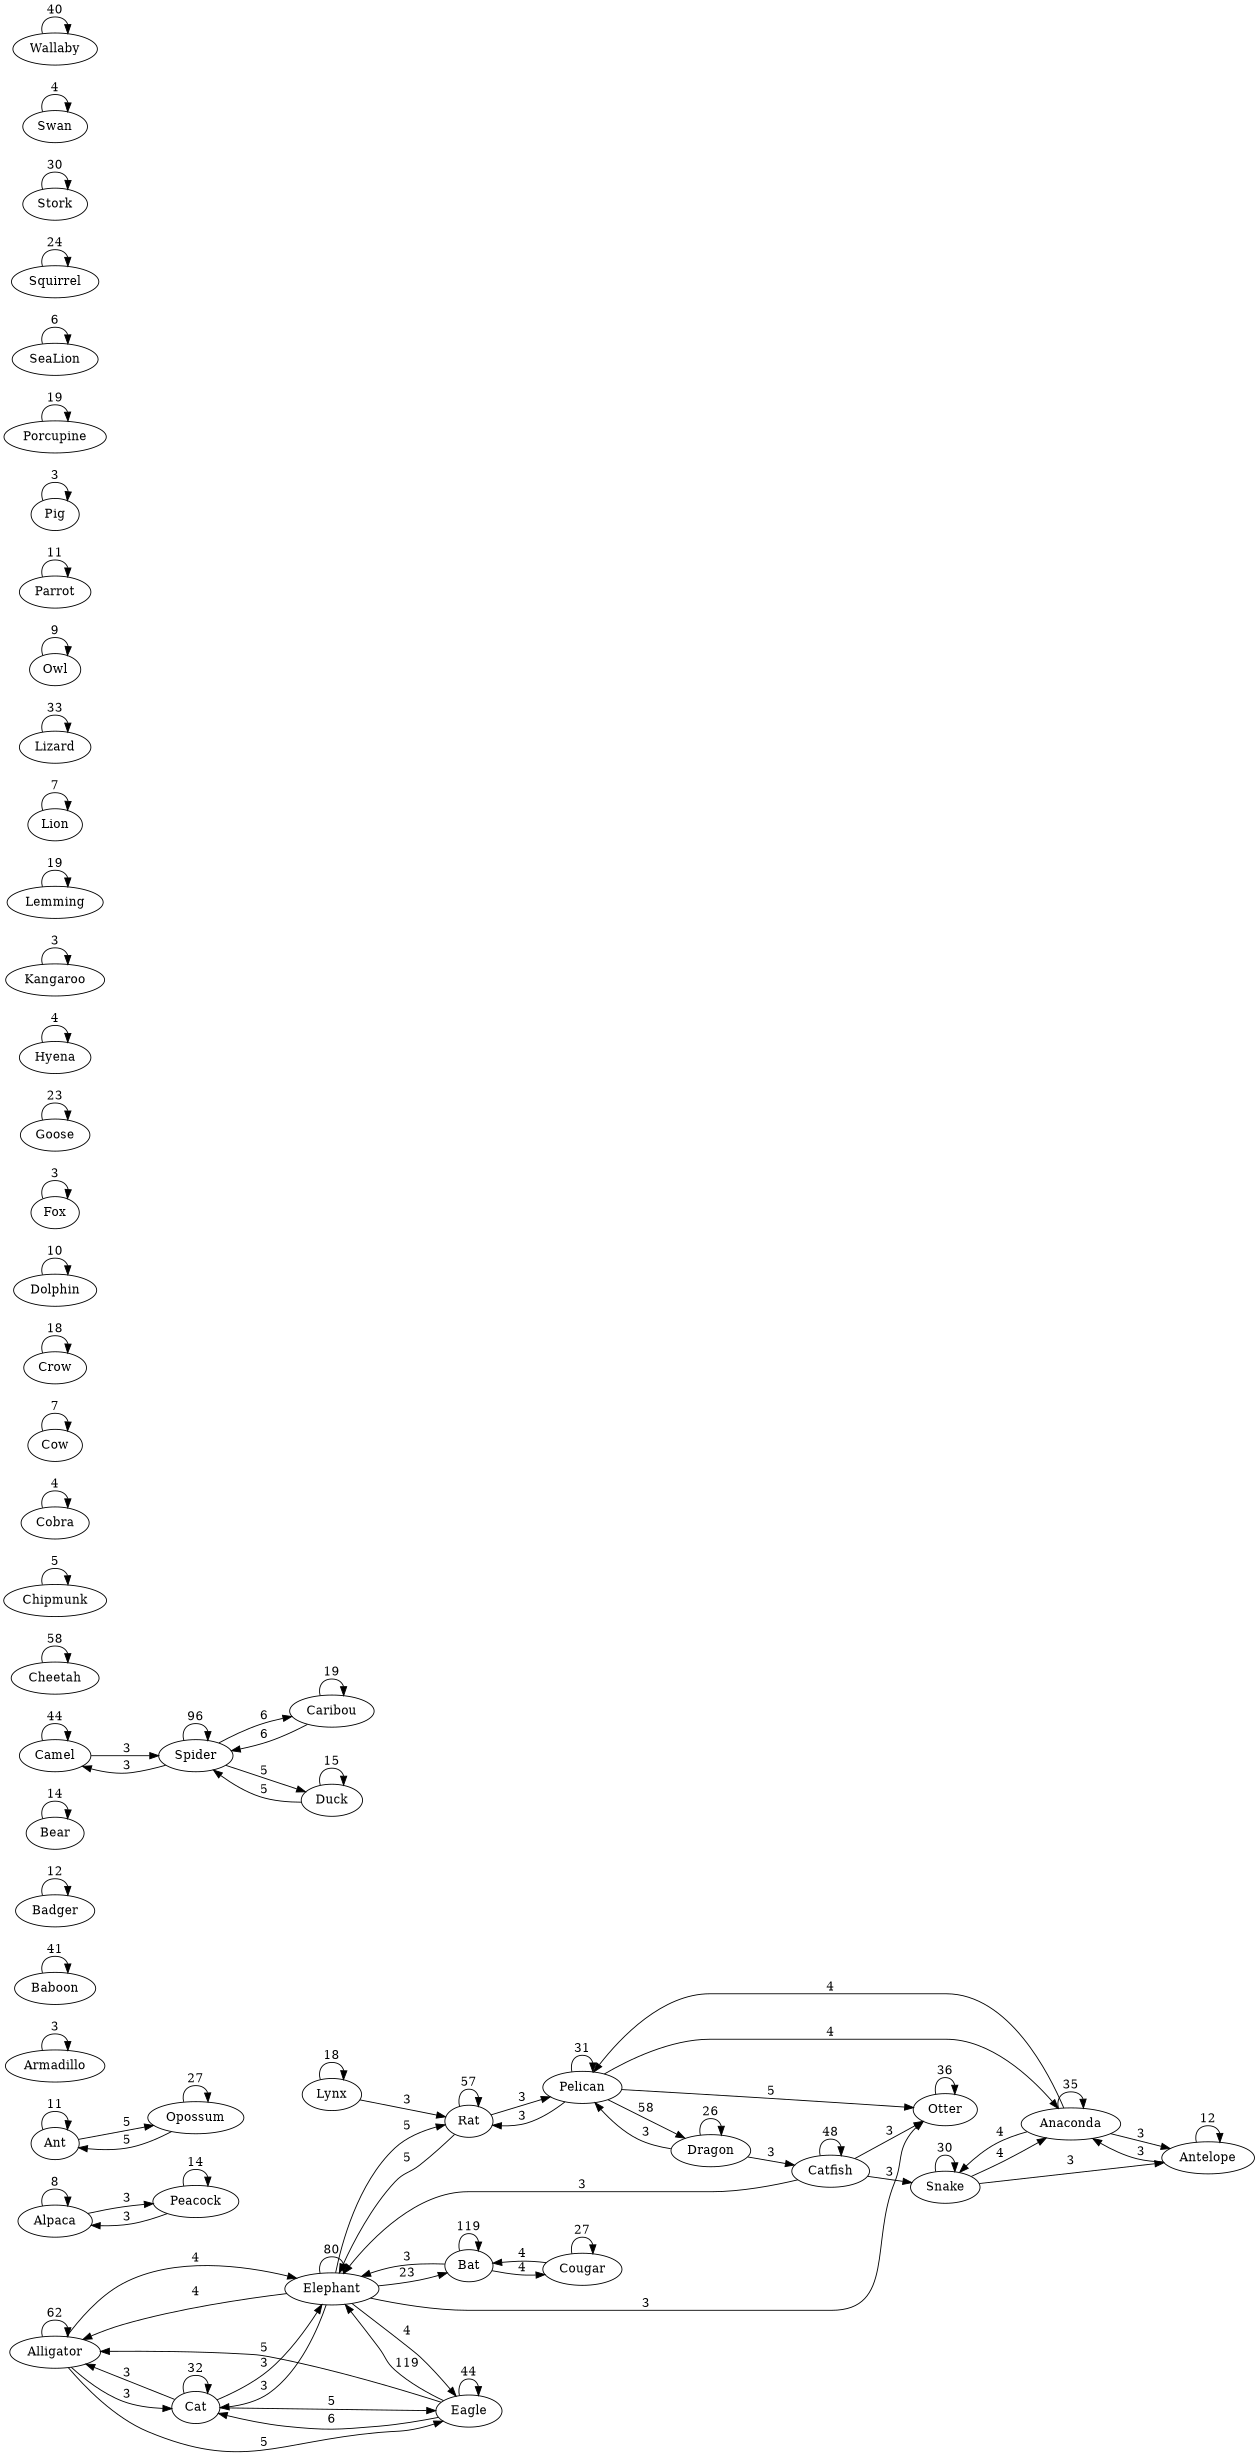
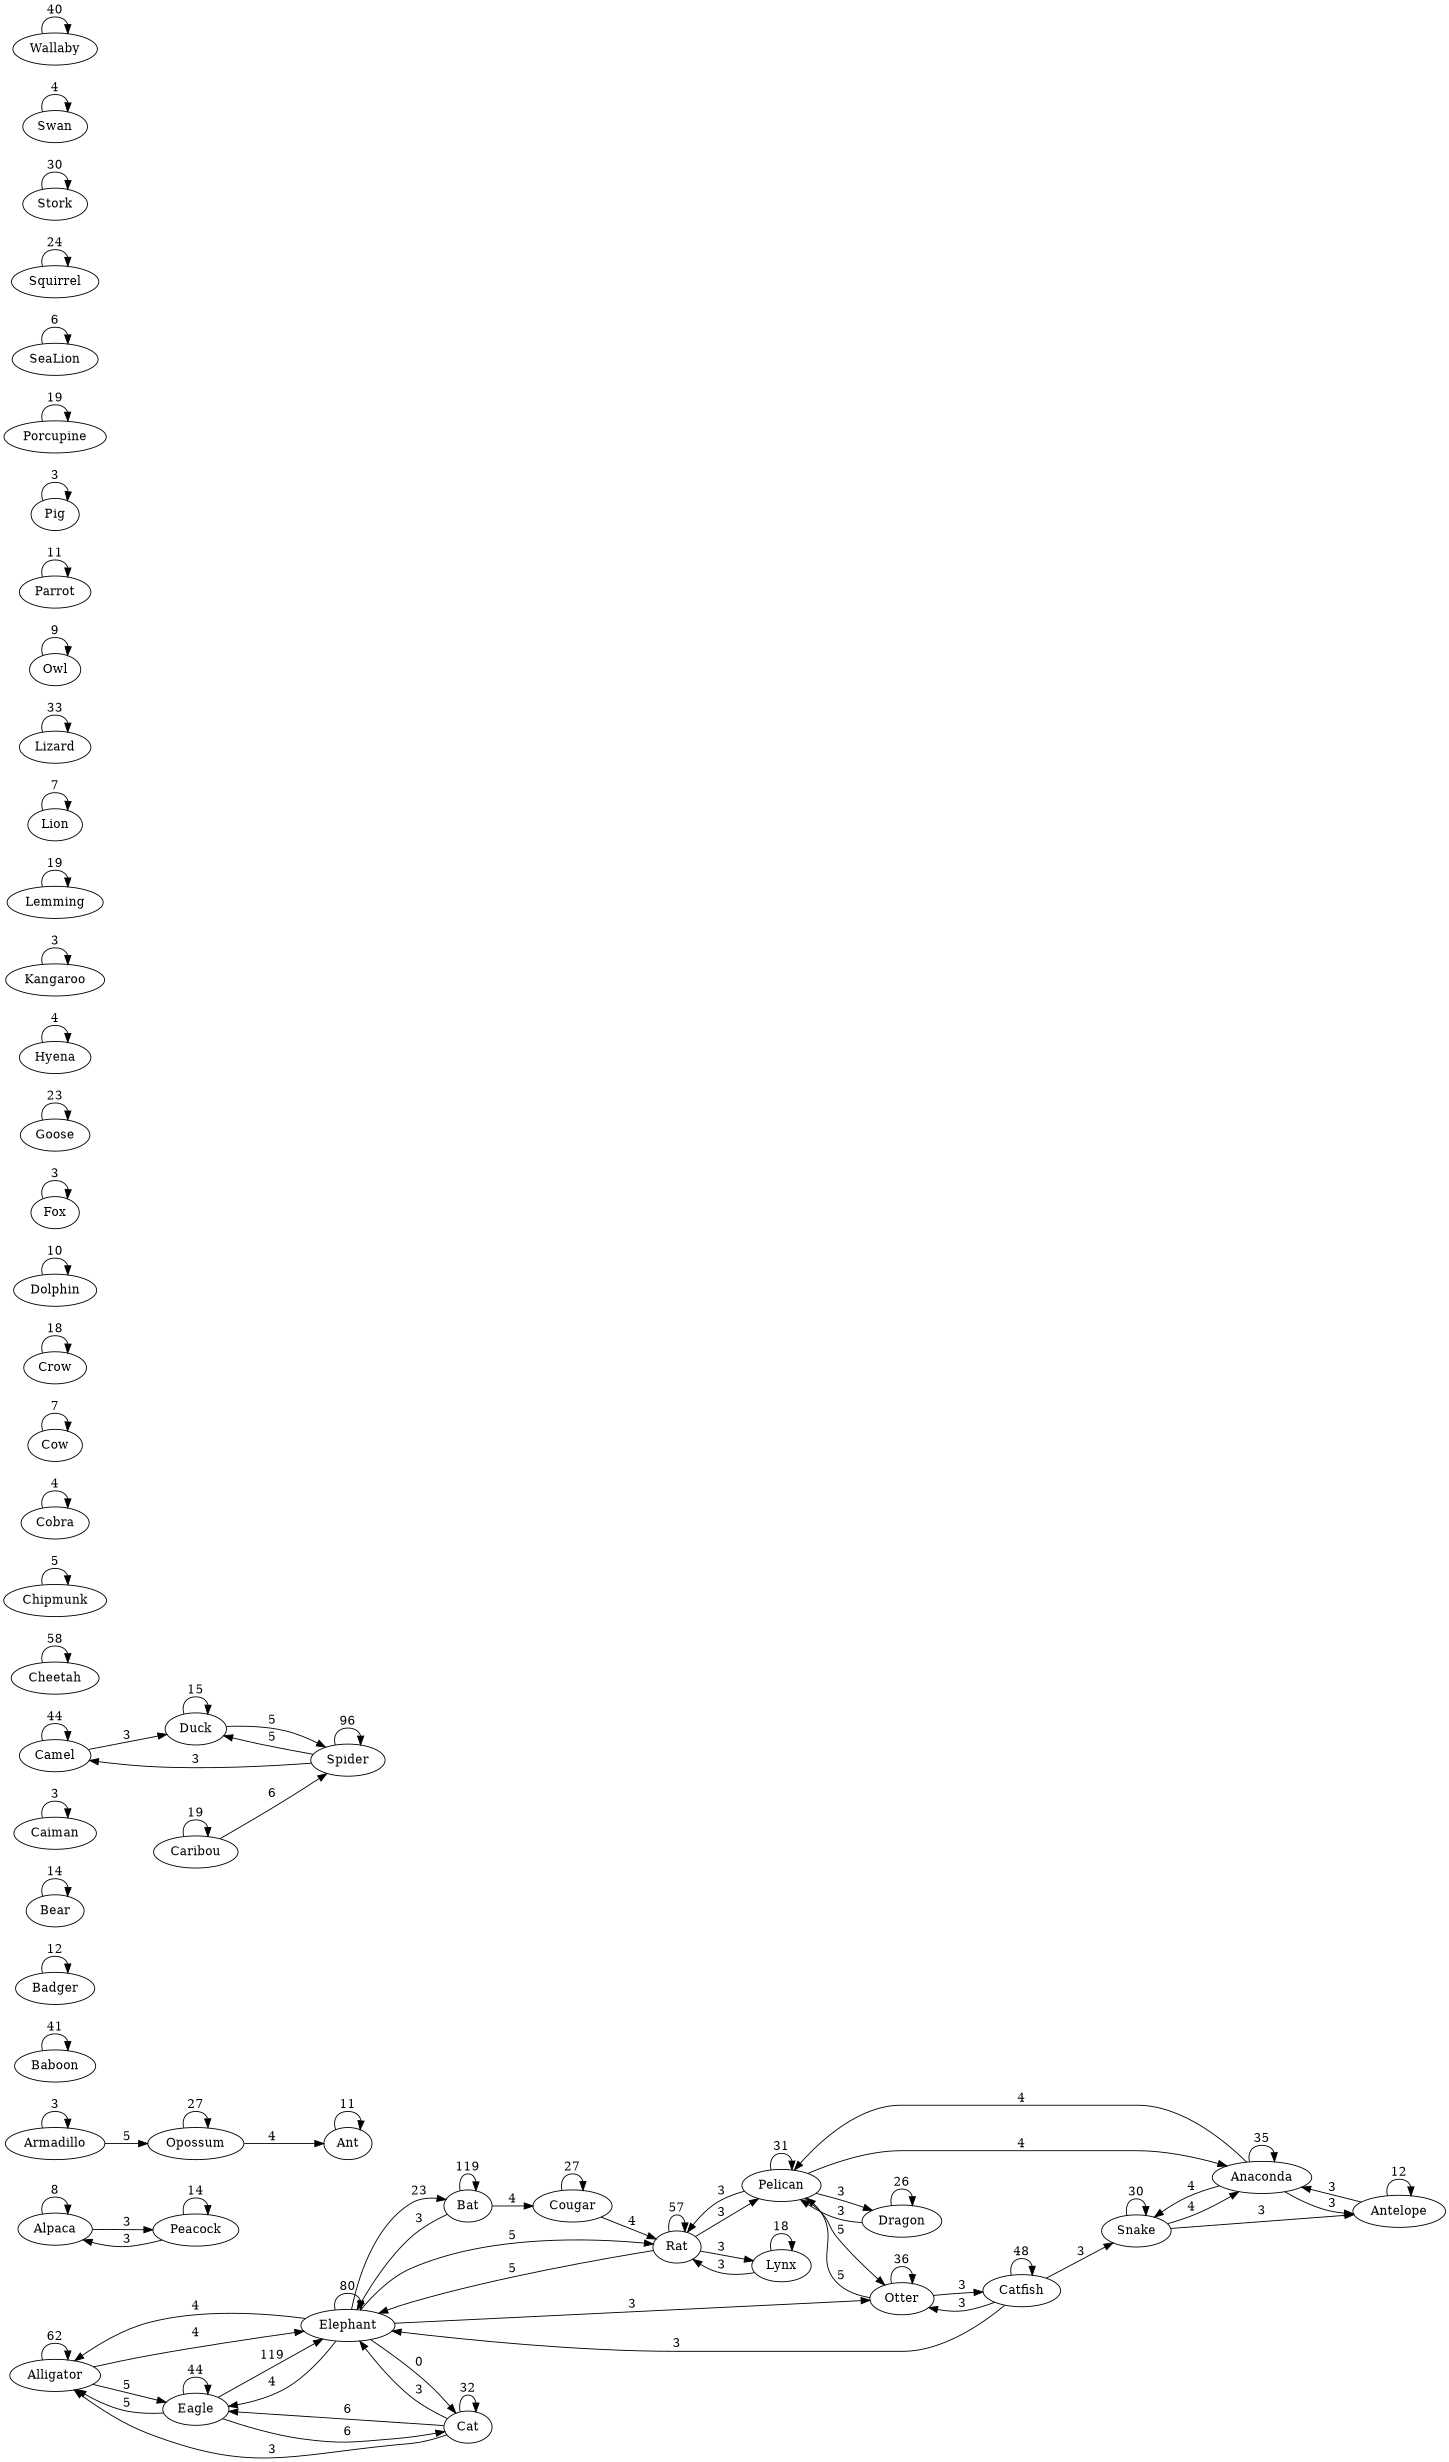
  digraph {
    clusterrank=local
    rank=same
    rankdir=LR
    Alligator
    Cat
    Eagle
    Elephant
    Bat
    Otter
    Rat
    Cougar
    Pelican
    Catfish
    Lynx
    Alpaca
    Peacock
    Anaconda
    Snake
    Antelope
    Dragon
    Ant
    Opossum
    Armadillo
    Baboon
    Badger
    Bear
+   Caiman
    Camel
    Spider
    Caribou
    Duck
    Cheetah
    Chipmunk
    Cobra
    Cow
    Crow
    Dolphin
    Fox
    Goose
    Hyena
    Kangaroo
    Lemming
    Lion
    Lizard
    Owl
    Parrot
    Pig
    Porcupine
    SeaLion
    Squirrel
    Stork
    Swan
    Wallaby
    Alligator -> Alligator [label=62]
-   Alligator -> Cat [label=3]
    Alligator -> Eagle [label=5]
    Alligator -> Elephant [label=4]
    Cat -> Alligator [label=3]
    Cat -> Cat [label=32]
-   Cat -> Eagle [label=5]
+   Cat -> Eagle [label=6]
    Cat -> Elephant [label=3]
    Eagle -> Alligator [label=5]
    Eagle -> Cat [label=6]
    Eagle -> Eagle [label=44]
    Eagle -> Elephant [label=119]
    Elephant -> Alligator [label=4]
-   Elephant -> Cat [label=3]
+   Elephant -> Cat [label=0]
    Elephant -> Eagle [label=4]
    Elephant -> Elephant [label=80]
    Elephant -> Bat [label=23]
    Elephant -> Otter [label=3]
    Elephant -> Rat [label=5]
    Bat -> Elephant [label=3]
    Bat -> Bat [label=119]
    Bat -> Cougar [label=4]
    Otter -> Otter [label=36]
-   Dragon -> Catfish [label=3]
+   Otter -> Pelican [label=5]
+   Otter -> Catfish [label=3]
    Rat -> Elephant [label=5]
    Rat -> Rat [label=57]
    Rat -> Pelican [label=3]
-   Cougar -> Bat [label=4]
+   Rat -> Lynx [label=3]
+   Cougar -> Rat [label=4]
    Cougar -> Cougar [label=27]
    Pelican -> Otter [label=5]
    Pelican -> Rat [label=3]
    Pelican -> Pelican [label=31]
    Pelican -> Anaconda [label=4]
-   Pelican -> Dragon [label=58]
+   Pelican -> Dragon [label=3]
    Catfish -> Elephant [label=3]
    Catfish -> Otter [label=3]
    Catfish -> Catfish [label=48]
    Catfish -> Snake [label=3]
    Lynx -> Rat [label=3]
    Lynx -> Lynx [label=18]
    Alpaca -> Alpaca [label=8]
    Alpaca -> Peacock [label=3]
    Peacock -> Alpaca [label=3]
    Peacock -> Peacock [label=14]
    Anaconda -> Pelican [label=4]
    Anaconda -> Anaconda [label=35]
    Anaconda -> Snake [label=4]
    Anaconda -> Antelope [label=3]
    Snake -> Anaconda [label=4]
    Snake -> Snake [label=30]
    Snake -> Antelope [label=3]
    Antelope -> Anaconda [label=3]
    Antelope -> Antelope [label=12]
    Dragon -> Pelican [label=3]
    Dragon -> Dragon [label=26]
    Ant -> Ant [label=11]
-   Ant -> Opossum [label=5]
-   Opossum -> Ant [label=5]
+   Armadillo -> Opossum [label=5]
+   Opossum -> Ant [label=4]
    Opossum -> Opossum [label=27]
    Armadillo -> Armadillo [label=3]
    Baboon -> Baboon [label=41]
    Badger -> Badger [label=12]
    Bear -> Bear [label=14]
+   Caiman -> Caiman [label=3]
    Camel -> Camel [label=44]
-   Camel -> Spider [label=3]
+   Camel -> Duck [label=3]
    Spider -> Camel [label=3]
    Spider -> Spider [label=96]
-   Spider -> Caribou [label=6]
    Spider -> Duck [label=5]
    Caribou -> Spider [label=6]
    Caribou -> Caribou [label=19]
    Duck -> Spider [label=5]
    Duck -> Duck [label=15]
    Cheetah -> Cheetah [label=58]
    Chipmunk -> Chipmunk [label=5]
    Cobra -> Cobra [label=4]
    Cow -> Cow [label=7]
    Crow -> Crow [label=18]
    Dolphin -> Dolphin [label=10]
    Fox -> Fox [label=3]
    Goose -> Goose [label=23]
    Hyena -> Hyena [label=4]
    Kangaroo -> Kangaroo [label=3]
    Lemming -> Lemming [label=19]
    Lion -> Lion [label=7]
    Lizard -> Lizard [label=33]
    Owl -> Owl [label=9]
    Parrot -> Parrot [label=11]
    Pig -> Pig [label=3]
    Porcupine -> Porcupine [label=19]
    SeaLion -> SeaLion [label=6]
    Squirrel -> Squirrel [label=24]
    Stork -> Stork [label=30]
    Swan -> Swan [label=4]
    Wallaby -> Wallaby [label=40]
  }
